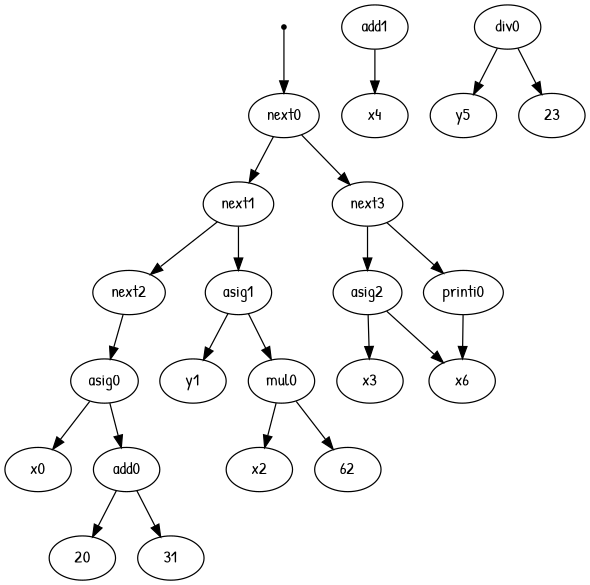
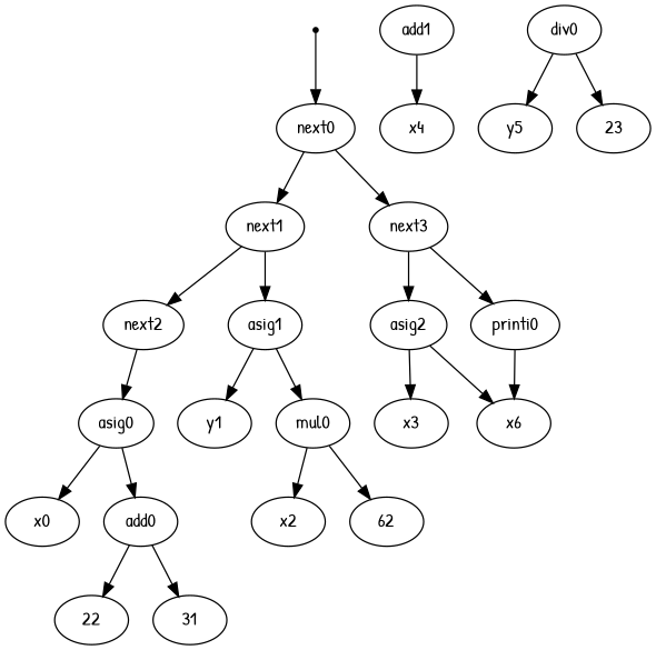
  digraph {
    fontname="Patrick Hand"
    node [fontname="Patrick Hand"]
    edge [fontname="Patrick Hand"]
    inic [shape=point]
    next0
    next1
    next3
    next2
    asig1
    asig2
    printi0
    asig0
    y1
    mul0
    x0
    add0
-   20
+   20 [label=22]
    31
    x2
    62
    x3
    x6
    add1
    x4
    div0
    y5
    23
    inic -> next0
    next0 -> next1
    next0 -> next3
    next1 -> next2
    next1 -> asig1
    next3 -> asig2
    next3 -> printi0
    next2 -> asig0
    asig1 -> y1
    asig1 -> mul0
    asig2 -> x3
    asig2 -> x6
    printi0 -> x6
    asig0 -> x0
    asig0 -> add0
    mul0 -> x2
    mul0 -> 62
    add0 -> 20
    add0 -> 31
    add1 -> x4
    div0 -> y5
    div0 -> 23
  }
